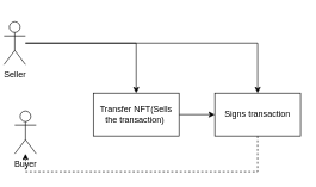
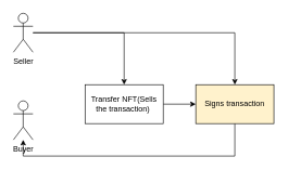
  <mxCell id="0" />
  <mxCell id="1" parent="0" />
  <mxCell id="2" style="edgeStyle=orthogonalEdgeStyle;rounded=0;orthogonalLoop=1;jettySize=auto;html=1;" edge="1" parent="1" source="4" target="7"><mxGeometry relative="1" as="geometry" /></mxCell>
  <mxCell id="3" style="edgeStyle=orthogonalEdgeStyle;rounded=0;orthogonalLoop=1;jettySize=auto;html=1;" edge="1" parent="1" source="4" target="9"><mxGeometry relative="1" as="geometry" /></mxCell>
- <mxCell id="4" value="Seller" style="shape=umlActor;verticalLabelPosition=bottom;verticalAlign=top;html=1;outlineConnect=0;" vertex="1" parent="1"><mxGeometry x="5" y="30" width="30" height="60" as="geometry" /></mxCell>
+ <mxCell id="4" value="Seller" style="shape=umlActor;verticalLabelPosition=bottom;verticalAlign=top;html=1;outlineConnect=0;" vertex="1" parent="1"><mxGeometry x="20" y="20" width="30" height="60" as="geometry" /></mxCell>
  <mxCell id="5" value="Buyer&lt;br&gt;" style="shape=umlActor;verticalLabelPosition=bottom;verticalAlign=top;html=1;outlineConnect=0;" vertex="1" parent="1"><mxGeometry x="20" y="155" width="30" height="60" as="geometry" /></mxCell>
  <mxCell id="6" style="edgeStyle=orthogonalEdgeStyle;rounded=0;orthogonalLoop=1;jettySize=auto;html=1;entryX=0;entryY=0.5;entryDx=0;entryDy=0;" edge="1" parent="1" source="7" target="9"><mxGeometry relative="1" as="geometry" /></mxCell>
  <mxCell id="7" value="Transfer NFT(Sells the transaction)&amp;nbsp;" style="rounded=0;whiteSpace=wrap;html=1;" vertex="1" parent="1"><mxGeometry x="130" y="130" width="120" height="60" as="geometry" /></mxCell>
- <mxCell id="8" style="edgeStyle=orthogonalEdgeStyle;rounded=0;orthogonalLoop=1;jettySize=auto;html=1;dashed=1;" edge="1" parent="1" source="9" target="5"><mxGeometry relative="1" as="geometry"><Array as="points"><mxPoint x="360" y="240" /></Array></mxGeometry></mxCell>
- <mxCell id="9" value="Signs transaction" style="rounded=0;whiteSpace=wrap;html=1;" vertex="1" parent="1"><mxGeometry x="300" y="130" width="120" height="60" as="geometry" /></mxCell>
+ <mxCell id="8" style="edgeStyle=orthogonalEdgeStyle;rounded=0;orthogonalLoop=1;jettySize=auto;html=1;" edge="1" parent="1" source="9" target="5"><mxGeometry relative="1" as="geometry"><Array as="points"><mxPoint x="360" y="240" /></Array></mxGeometry></mxCell>
+ <mxCell id="9" value="Signs transaction" style="rounded=0;whiteSpace=wrap;html=1;fillColor=#fff2cc;" vertex="1" parent="1"><mxGeometry x="300" y="130" width="120" height="60" as="geometry" /></mxCell>
